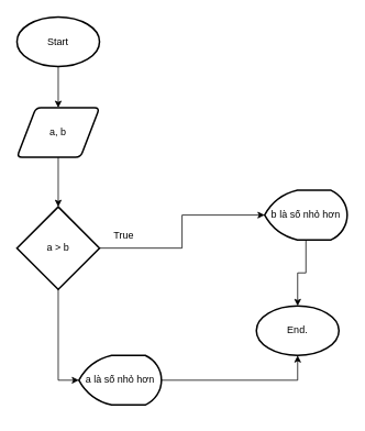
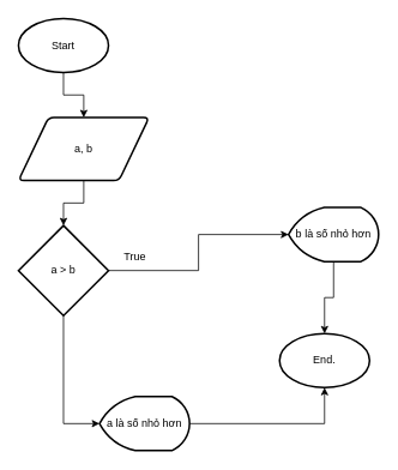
  <mxCell id="0" />
  <mxCell id="1" parent="0" />
  <mxCell id="2" style="edgeStyle=orthogonalEdgeStyle;rounded=0;orthogonalLoop=1;jettySize=auto;html=1;entryX=0.5;entryY=0;entryDx=0;entryDy=0;" parent="1" source="3" target="4" edge="1"><mxGeometry relative="1" as="geometry" /></mxCell>
  <mxCell id="3" value="Start" style="strokeWidth=2;html=1;shape=mxgraph.flowchart.start_1;whiteSpace=wrap;" parent="1" vertex="1"><mxGeometry x="20" y="20" width="100" height="60" as="geometry" /></mxCell>
- <mxCell id="4" value="a, b" style="shape=parallelogram;html=1;strokeWidth=2;perimeter=parallelogramPerimeter;whiteSpace=wrap;rounded=1;arcSize=12;size=0.23;" parent="1" vertex="1"><mxGeometry x="20" y="130" width="100" height="60" as="geometry" /></mxCell>
+ <mxCell id="4" value="a, b" style="shape=parallelogram;html=1;strokeWidth=2;perimeter=parallelogramPerimeter;whiteSpace=wrap;rounded=1;arcSize=12;size=0.23;" parent="1" vertex="1"><mxGeometry x="20" y="130" width="145" height="70" as="geometry" /></mxCell>
  <mxCell id="5" value="a &amp;gt; b" style="strokeWidth=2;html=1;shape=mxgraph.flowchart.decision;whiteSpace=wrap;" parent="1" vertex="1"><mxGeometry x="20" y="250" width="100" height="100" as="geometry" /></mxCell>
  <mxCell id="6" value="b là số nhỏ hơn" style="strokeWidth=2;html=1;shape=mxgraph.flowchart.display;whiteSpace=wrap;" parent="1" vertex="1"><mxGeometry x="320" y="230" width="100" height="60" as="geometry" /></mxCell>
- <mxCell id="7" value="a là số nhỏ hơn" style="strokeWidth=2;html=1;shape=mxgraph.flowchart.display;whiteSpace=wrap;" parent="1" vertex="1"><mxGeometry x="95" y="430" width="100" height="60" as="geometry" /></mxCell>
+ <mxCell id="7" value="a là số nhỏ hơn" style="strokeWidth=2;html=1;shape=mxgraph.flowchart.display;whiteSpace=wrap;" parent="1" vertex="1"><mxGeometry x="110" y="440" width="100" height="60" as="geometry" /></mxCell>
  <mxCell id="8" value="End." style="strokeWidth=2;html=1;shape=mxgraph.flowchart.start_1;whiteSpace=wrap;" parent="1" vertex="1"><mxGeometry x="310" y="370" width="100" height="60" as="geometry" /></mxCell>
  <mxCell id="9" style="edgeStyle=orthogonalEdgeStyle;rounded=0;orthogonalLoop=1;jettySize=auto;html=1;entryX=0.5;entryY=0;entryDx=0;entryDy=0;entryPerimeter=0;" parent="1" source="4" target="5" edge="1"><mxGeometry relative="1" as="geometry" /></mxCell>
  <mxCell id="10" style="edgeStyle=orthogonalEdgeStyle;rounded=0;orthogonalLoop=1;jettySize=auto;html=1;entryX=0;entryY=0.5;entryDx=0;entryDy=0;entryPerimeter=0;" parent="1" source="5" target="6" edge="1"><mxGeometry relative="1" as="geometry" /></mxCell>
  <mxCell id="11" style="edgeStyle=orthogonalEdgeStyle;rounded=0;orthogonalLoop=1;jettySize=auto;html=1;entryX=0;entryY=0.5;entryDx=0;entryDy=0;entryPerimeter=0;" parent="1" source="5" target="7" edge="1"><mxGeometry relative="1" as="geometry" /></mxCell>
  <mxCell id="12" style="edgeStyle=orthogonalEdgeStyle;rounded=0;orthogonalLoop=1;jettySize=auto;html=1;entryX=0.5;entryY=0;entryDx=0;entryDy=0;entryPerimeter=0;" parent="1" source="6" target="8" edge="1"><mxGeometry relative="1" as="geometry" /></mxCell>
  <mxCell id="13" style="edgeStyle=orthogonalEdgeStyle;rounded=0;orthogonalLoop=1;jettySize=auto;html=1;entryX=0.5;entryY=1;entryDx=0;entryDy=0;entryPerimeter=0;" parent="1" source="7" target="8" edge="1"><mxGeometry relative="1" as="geometry" /></mxCell>
  <mxCell id="14" value="True" style="text;html=1;align=center;verticalAlign=middle;resizable=0;points=[];autosize=1;strokeColor=none;fillColor=none;" parent="1" vertex="1"><mxGeometry x="124" y="270" width="50" height="30" as="geometry" /></mxCell>
